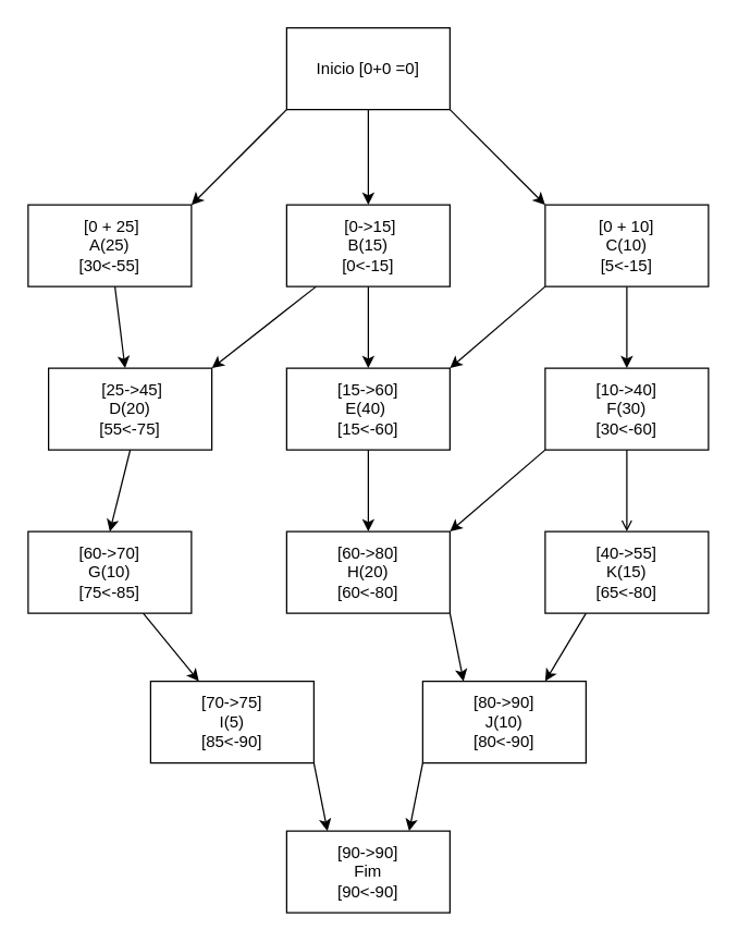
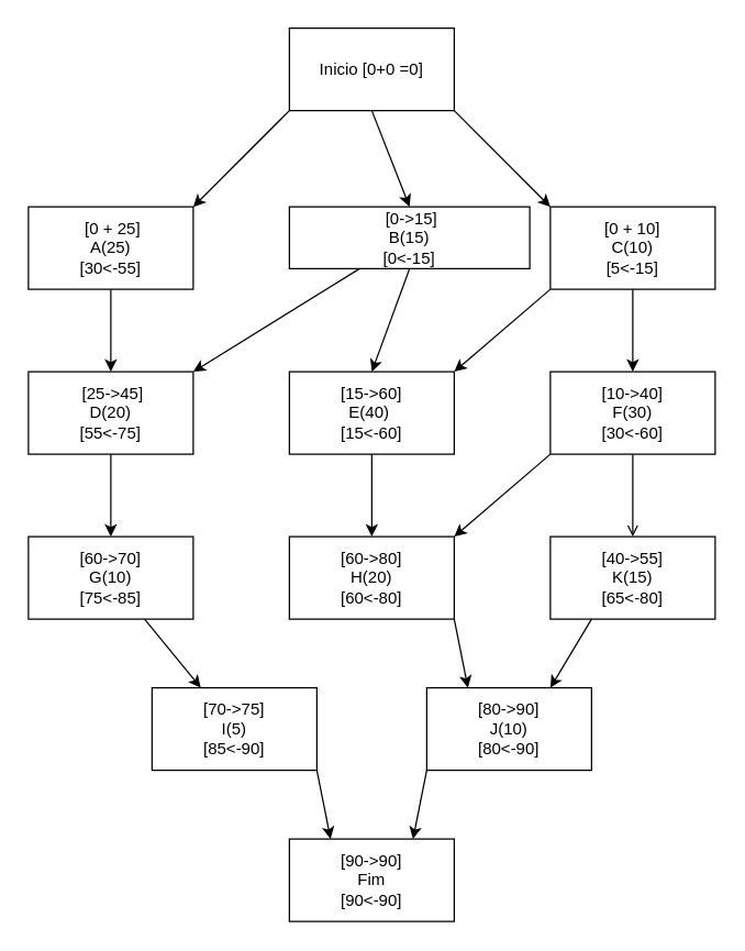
  <mxCell id="0" />
  <mxCell id="1" parent="0" />
  <mxCell id="2" value="" style="edgeStyle=none;html=1;" edge="1" parent="1" source="3" target="10"><mxGeometry relative="1" as="geometry" /></mxCell>
  <mxCell id="3" value="&amp;nbsp;[0 + 25]&lt;br&gt;A(25)&lt;br&gt;[30&amp;lt;-55]" style="rounded=0;whiteSpace=wrap;html=1;" vertex="1" parent="1"><mxGeometry x="20" y="150" width="120" height="60" as="geometry" /></mxCell>
  <mxCell id="4" style="edgeStyle=none;html=1;entryX=1;entryY=0;entryDx=0;entryDy=0;" edge="1" parent="1" source="6" target="10"><mxGeometry relative="1" as="geometry" /></mxCell>
  <mxCell id="5" style="edgeStyle=none;html=1;exitX=0.5;exitY=1;exitDx=0;exitDy=0;entryX=0.5;entryY=0;entryDx=0;entryDy=0;" edge="1" parent="1" source="6" target="12"><mxGeometry relative="1" as="geometry" /></mxCell>
- <mxCell id="6" value="&amp;nbsp;[0-&amp;gt;15]&lt;br&gt;B(15)&lt;br&gt;[0&amp;lt;-15]" style="rounded=0;whiteSpace=wrap;html=1;" vertex="1" parent="1"><mxGeometry x="210" y="150" width="120" height="60" as="geometry" /></mxCell>
+ <mxCell id="6" value="&amp;nbsp;[0-&amp;gt;15]&lt;br&gt;B(15)&lt;br&gt;[0&amp;lt;-15]" style="rounded=0;whiteSpace=wrap;html=1;" vertex="1" parent="1"><mxGeometry x="210" y="150" width="175" height="45" as="geometry" /></mxCell>
  <mxCell id="7" style="edgeStyle=none;html=1;exitX=0;exitY=1;exitDx=0;exitDy=0;entryX=1;entryY=0;entryDx=0;entryDy=0;" edge="1" parent="1" source="9" target="12"><mxGeometry relative="1" as="geometry" /></mxCell>
  <mxCell id="8" style="edgeStyle=none;html=1;exitX=0.5;exitY=1;exitDx=0;exitDy=0;entryX=0.5;entryY=0;entryDx=0;entryDy=0;" edge="1" parent="1" source="9" target="16"><mxGeometry relative="1" as="geometry" /></mxCell>
  <mxCell id="9" value="[0 + 10]&lt;br&gt;C(10)&lt;br&gt;[5&amp;lt;-15]" style="rounded=0;whiteSpace=wrap;html=1;" vertex="1" parent="1"><mxGeometry x="400" y="150" width="120" height="60" as="geometry" /></mxCell>
- <mxCell id="10" value="&amp;nbsp;[25-&amp;gt;45]&lt;br&gt;D(20)&lt;br&gt;[55&amp;lt;-75]" style="rounded=0;whiteSpace=wrap;html=1;" vertex="1" parent="1"><mxGeometry x="35" y="270" width="120" height="60" as="geometry" /></mxCell>
+ <mxCell id="10" value="&amp;nbsp;[25-&amp;gt;45]&lt;br&gt;D(20)&lt;br&gt;[55&amp;lt;-75]" style="rounded=0;whiteSpace=wrap;html=1;" vertex="1" parent="1"><mxGeometry x="20" y="270" width="120" height="60" as="geometry" /></mxCell>
  <mxCell id="11" value="" style="edgeStyle=none;html=1;" edge="1" parent="1" source="12" target="20"><mxGeometry relative="1" as="geometry" /></mxCell>
  <mxCell id="12" value="[15-&amp;gt;60]&lt;br&gt;E(40)&amp;nbsp;&lt;br&gt;[15&amp;lt;-60]" style="rounded=0;whiteSpace=wrap;html=1;" vertex="1" parent="1"><mxGeometry x="210" y="270" width="120" height="60" as="geometry" /></mxCell>
  <mxCell id="13" value="" style="edgeStyle=none;html=1;exitX=0.5;exitY=1;exitDx=0;exitDy=0;entryX=0.5;entryY=0;entryDx=0;entryDy=0;" edge="1" parent="1" source="10" target="18"><mxGeometry relative="1" as="geometry" /></mxCell>
  <mxCell id="14" style="edgeStyle=none;html=1;exitX=0;exitY=1;exitDx=0;exitDy=0;entryX=1;entryY=0;entryDx=0;entryDy=0;" edge="1" parent="1" source="16" target="20"><mxGeometry relative="1" as="geometry" /></mxCell>
  <mxCell id="15" value="" style="edgeStyle=none;html=1;endArrow=open;" edge="1" parent="1" source="16" target="26"><mxGeometry relative="1" as="geometry" /></mxCell>
  <mxCell id="16" value="[10-&amp;gt;40]&lt;br&gt;F(30)&lt;br&gt;[30&amp;lt;-60]" style="rounded=0;whiteSpace=wrap;html=1;" vertex="1" parent="1"><mxGeometry x="400" y="270" width="120" height="60" as="geometry" /></mxCell>
  <mxCell id="17" value="" style="edgeStyle=none;html=1;" edge="1" parent="1" source="18" target="22"><mxGeometry relative="1" as="geometry" /></mxCell>
  <mxCell id="18" value="[60-&amp;gt;70]&lt;br&gt;G(10)&lt;br&gt;[75&amp;lt;-85]" style="rounded=0;whiteSpace=wrap;html=1;" vertex="1" parent="1"><mxGeometry x="20" y="390" width="120" height="60" as="geometry" /></mxCell>
  <mxCell id="19" style="edgeStyle=none;html=1;exitX=1;exitY=1;exitDx=0;exitDy=0;entryX=0.25;entryY=0;entryDx=0;entryDy=0;" edge="1" parent="1" source="20" target="24"><mxGeometry relative="1" as="geometry" /></mxCell>
  <mxCell id="20" value="[60-&amp;gt;80]&lt;br&gt;H(20)&lt;br&gt;[60&amp;lt;-80]" style="rounded=0;whiteSpace=wrap;html=1;" vertex="1" parent="1"><mxGeometry x="210" y="390" width="120" height="60" as="geometry" /></mxCell>
  <mxCell id="21" style="edgeStyle=none;html=1;exitX=1;exitY=1;exitDx=0;exitDy=0;entryX=0.25;entryY=0;entryDx=0;entryDy=0;" edge="1" parent="1" source="22" target="31"><mxGeometry relative="1" as="geometry" /></mxCell>
  <mxCell id="22" value="[70-&amp;gt;75]&lt;br&gt;I(5)&lt;br&gt;[85&amp;lt;-90]" style="rounded=0;whiteSpace=wrap;html=1;" vertex="1" parent="1"><mxGeometry x="110" y="500" width="120" height="60" as="geometry" /></mxCell>
  <mxCell id="23" style="edgeStyle=none;html=1;exitX=0;exitY=1;exitDx=0;exitDy=0;entryX=0.75;entryY=0;entryDx=0;entryDy=0;" edge="1" parent="1" source="24" target="31"><mxGeometry relative="1" as="geometry"><mxPoint x="270" y="610" as="targetPoint" /></mxGeometry></mxCell>
  <mxCell id="24" value="[80-&amp;gt;90]&lt;br&gt;J(10)&lt;br&gt;[80&amp;lt;-90]" style="rounded=0;whiteSpace=wrap;html=1;" vertex="1" parent="1"><mxGeometry x="310" y="500" width="120" height="60" as="geometry" /></mxCell>
  <mxCell id="25" style="edgeStyle=none;html=1;exitX=0.25;exitY=1;exitDx=0;exitDy=0;entryX=0.75;entryY=0;entryDx=0;entryDy=0;" edge="1" parent="1" source="26" target="24"><mxGeometry relative="1" as="geometry" /></mxCell>
  <mxCell id="26" value="[40-&amp;gt;55]&lt;br&gt;K(15)&lt;br&gt;[65&amp;lt;-80]" style="rounded=0;whiteSpace=wrap;html=1;" vertex="1" parent="1"><mxGeometry x="400" y="390" width="120" height="60" as="geometry" /></mxCell>
  <mxCell id="27" value="" style="edgeStyle=none;html=1;entryX=1;entryY=0;entryDx=0;entryDy=0;exitX=0;exitY=1;exitDx=0;exitDy=0;" edge="1" parent="1" source="30" target="3"><mxGeometry relative="1" as="geometry" /></mxCell>
  <mxCell id="28" style="edgeStyle=none;html=1;exitX=0.5;exitY=1;exitDx=0;exitDy=0;entryX=0.5;entryY=0;entryDx=0;entryDy=0;" edge="1" parent="1" source="30" target="6"><mxGeometry relative="1" as="geometry" /></mxCell>
  <mxCell id="29" style="edgeStyle=none;html=1;exitX=1;exitY=1;exitDx=0;exitDy=0;entryX=0;entryY=0;entryDx=0;entryDy=0;" edge="1" parent="1" source="30" target="9"><mxGeometry relative="1" as="geometry" /></mxCell>
  <mxCell id="30" value="Inicio [0+0 =0]" style="rounded=0;whiteSpace=wrap;html=1;" vertex="1" parent="1"><mxGeometry x="210" y="20" width="120" height="60" as="geometry" /></mxCell>
  <mxCell id="31" value="[90-&amp;gt;90]&lt;br&gt;Fim&lt;br&gt;[90&amp;lt;-90]" style="rounded=0;whiteSpace=wrap;html=1;" vertex="1" parent="1"><mxGeometry x="210" y="610" width="120" height="60" as="geometry" /></mxCell>
